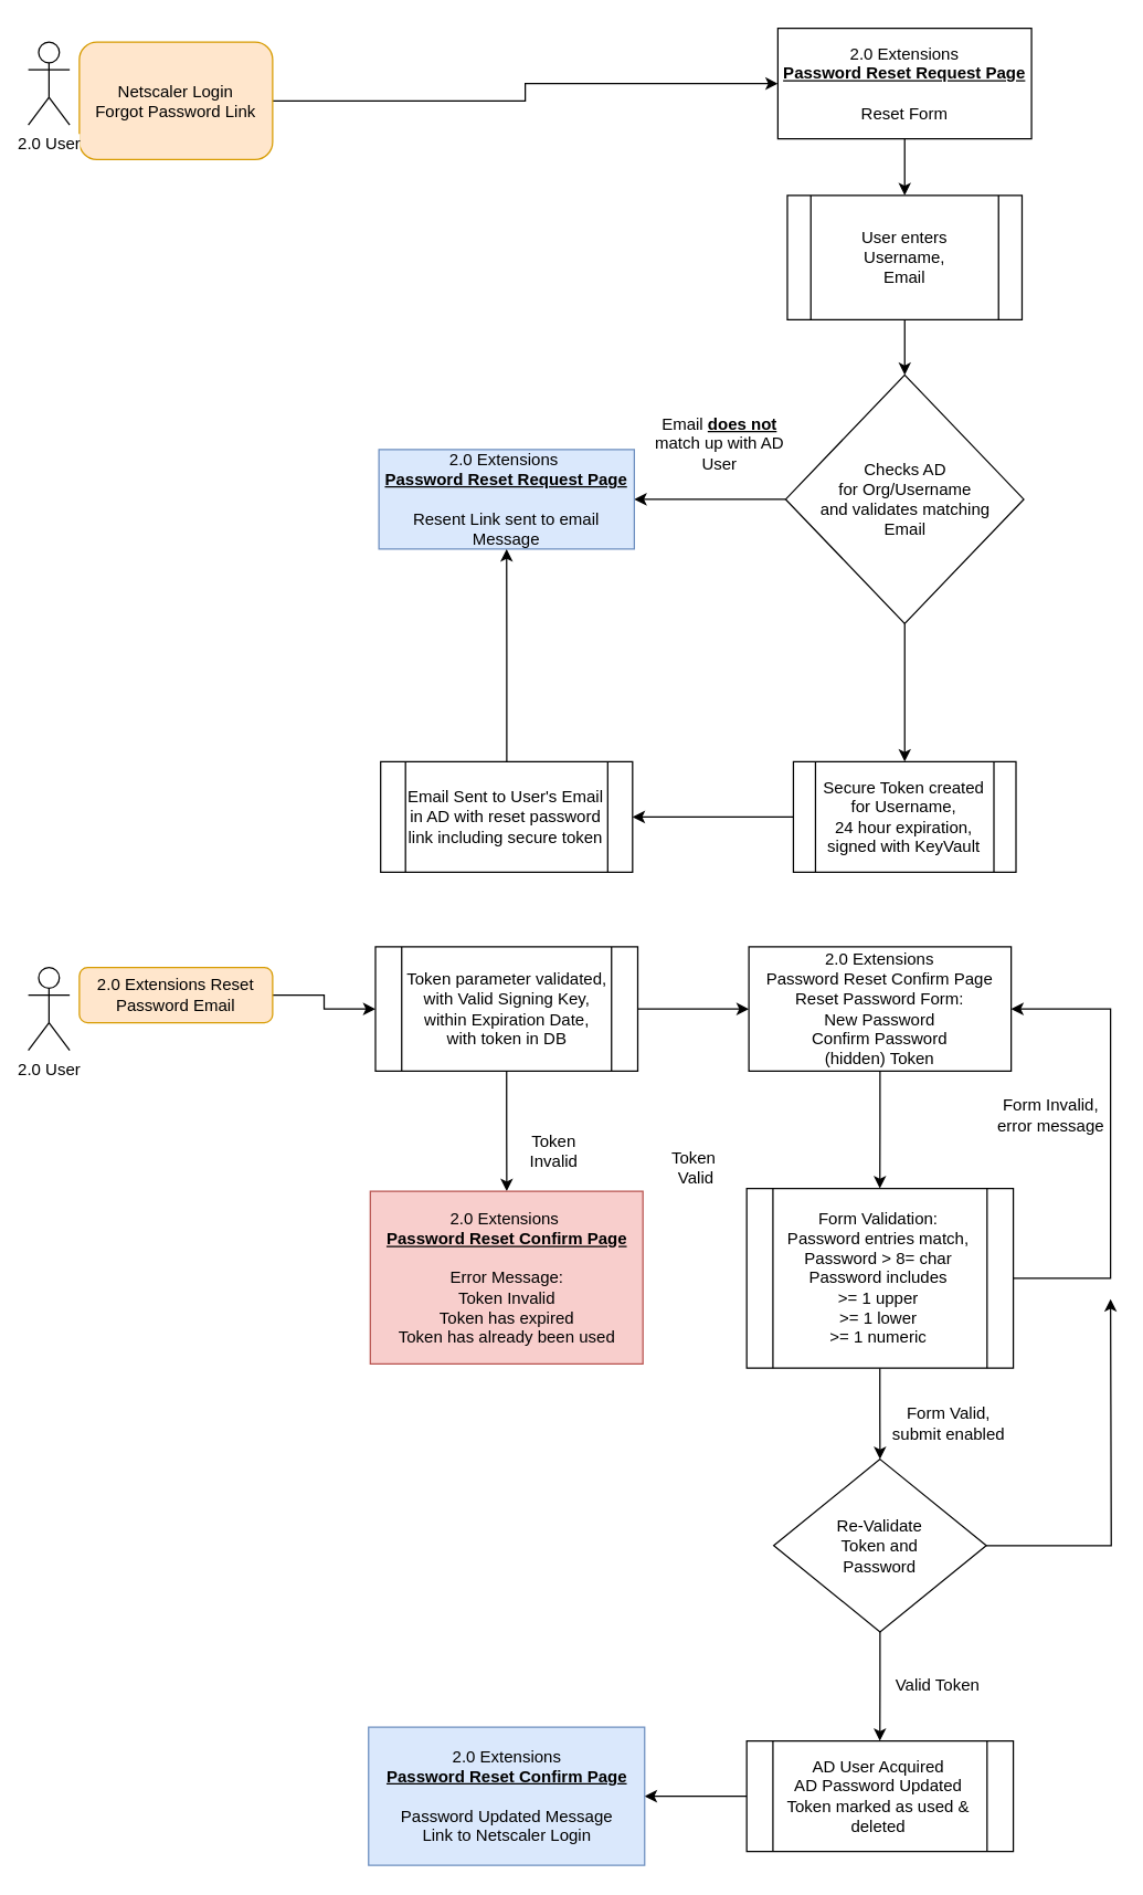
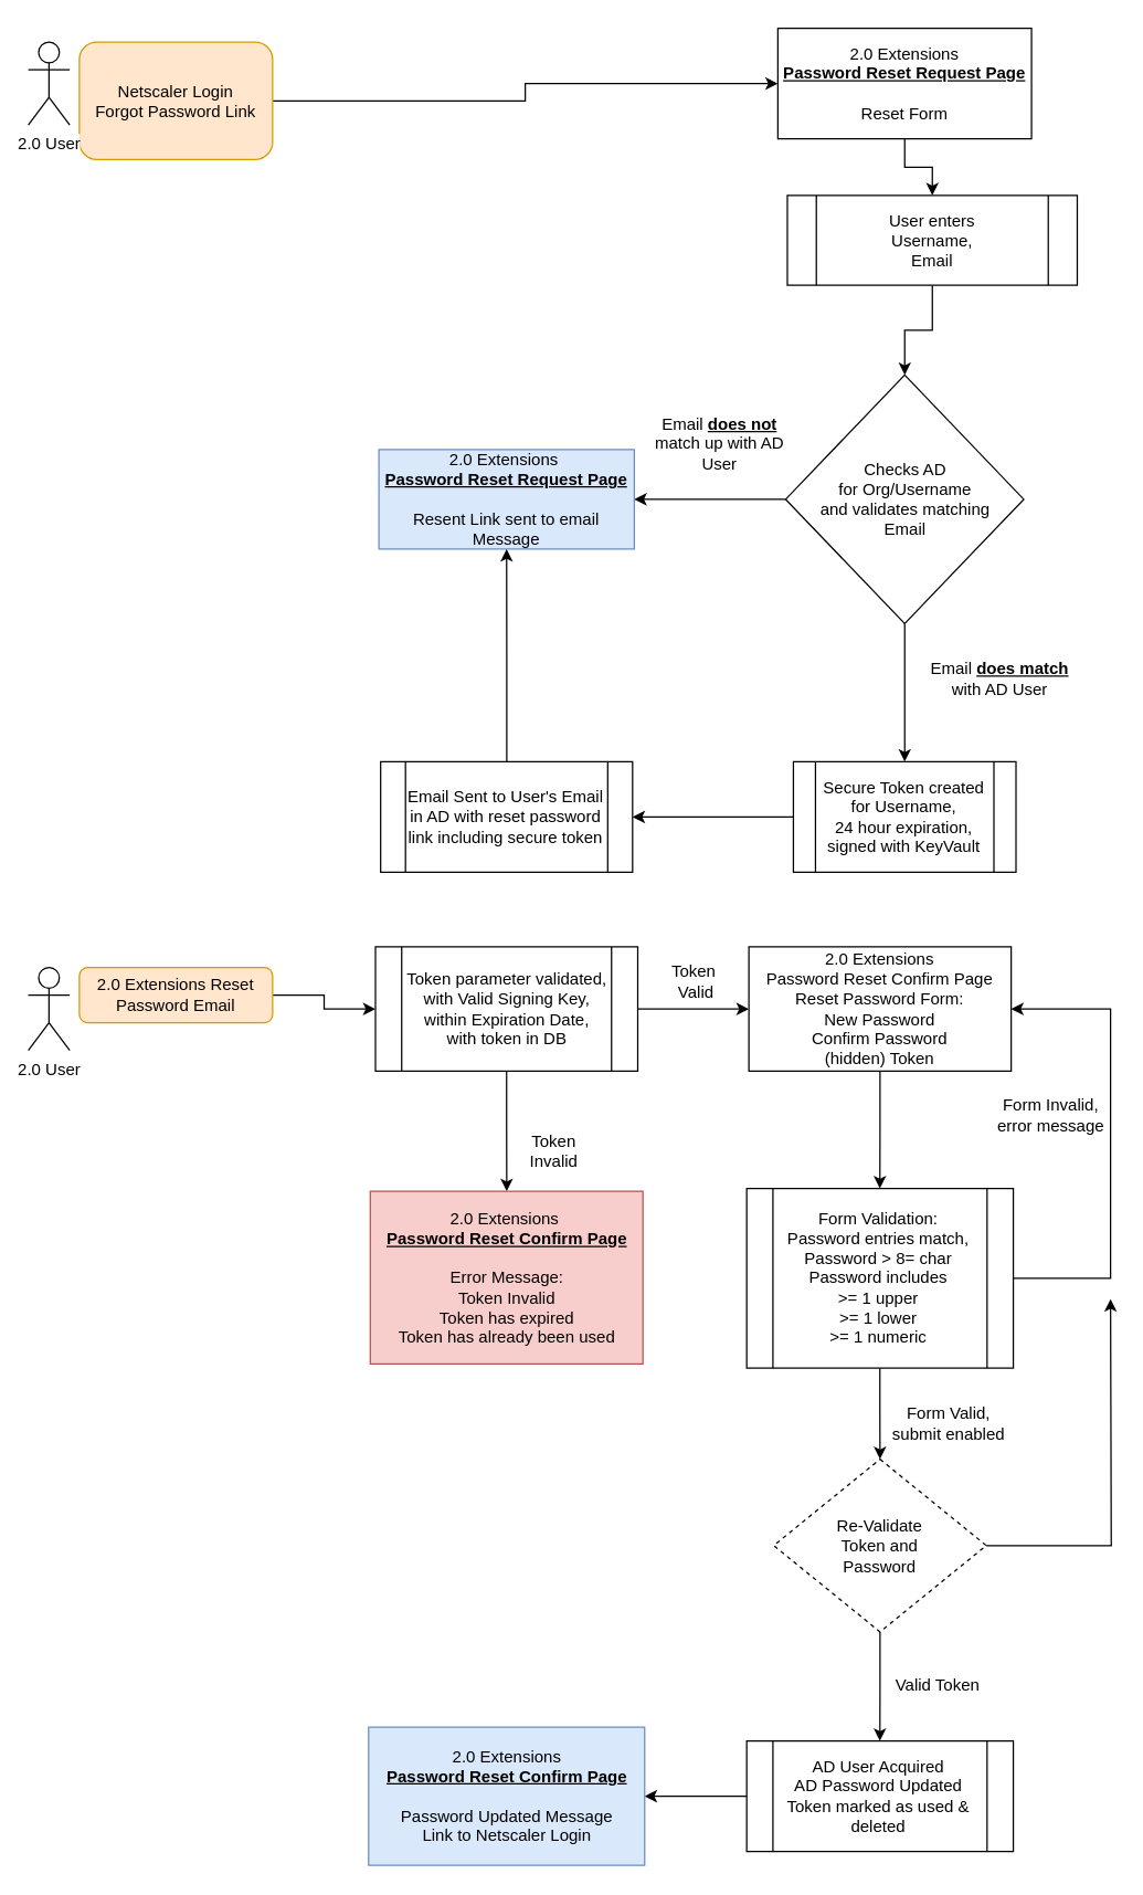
  <mxCell id="0" />
  <mxCell id="1" parent="0" />
  <mxCell id="2" value="" style="edgeStyle=orthogonalEdgeStyle;rounded=0;orthogonalLoop=1;jettySize=auto;html=1;entryX=0;entryY=0.5;entryDx=0;entryDy=0;" parent="1" source="3" target="5" edge="1"><mxGeometry relative="1" as="geometry"><mxPoint x="304" y="60" as="targetPoint" /></mxGeometry></mxCell>
  <mxCell id="3" value="Netscaler Login&lt;br&gt;Forgot Password Link" style="rounded=1;whiteSpace=wrap;html=1;fillColor=#ffe6cc;strokeColor=#d79b00;" parent="1" vertex="1"><mxGeometry x="57" y="30" width="140" height="85" as="geometry" /></mxCell>
  <mxCell id="4" value="" style="edgeStyle=orthogonalEdgeStyle;rounded=0;orthogonalLoop=1;jettySize=auto;html=1;" parent="1" source="5" target="7" edge="1"><mxGeometry relative="1" as="geometry" /></mxCell>
  <mxCell id="5" value="2.0 Extensions &lt;br&gt;&lt;b&gt;&lt;u&gt;Password Reset Request Page&lt;br&gt;&lt;/u&gt;&lt;/b&gt;&lt;br&gt;Reset Form" style="rounded=0;whiteSpace=wrap;html=1;" parent="1" vertex="1"><mxGeometry x="563" y="20" width="183.75" height="80" as="geometry" /></mxCell>
  <mxCell id="6" value="" style="edgeStyle=orthogonalEdgeStyle;rounded=0;orthogonalLoop=1;jettySize=auto;html=1;" parent="1" source="7" target="10" edge="1"><mxGeometry relative="1" as="geometry" /></mxCell>
- <mxCell id="7" value="User enters &lt;br&gt;Username, &lt;br&gt;Email" style="shape=process;whiteSpace=wrap;html=1;backgroundOutline=1;" parent="1" vertex="1"><mxGeometry x="569.875" y="141" width="170" height="90" as="geometry" /></mxCell>
+ <mxCell id="7" value="User enters &lt;br&gt;Username, &lt;br&gt;Email" style="shape=process;whiteSpace=wrap;html=1;backgroundOutline=1;" parent="1" vertex="1"><mxGeometry x="569.875" y="141" width="210" height="65" as="geometry" /></mxCell>
  <mxCell id="8" value="" style="edgeStyle=orthogonalEdgeStyle;rounded=0;orthogonalLoop=1;jettySize=auto;html=1;" parent="1" source="10" target="14" edge="1"><mxGeometry relative="1" as="geometry"><mxPoint x="656.5" y="531" as="targetPoint" /></mxGeometry></mxCell>
  <mxCell id="9" value="" style="edgeStyle=orthogonalEdgeStyle;rounded=0;orthogonalLoop=1;jettySize=auto;html=1;" parent="1" source="10" target="12" edge="1"><mxGeometry relative="1" as="geometry"><mxPoint x="490.25" y="361" as="targetPoint" /></mxGeometry></mxCell>
  <mxCell id="10" value="Checks AD &lt;br&gt;for Org/Username &lt;br&gt;and validates matching&lt;br&gt;Email" style="rhombus;whiteSpace=wrap;html=1;" parent="1" vertex="1"><mxGeometry x="568.625" y="271" width="172.5" height="180" as="geometry" /></mxCell>
  <mxCell id="11" value="2.0 User" style="shape=umlActor;verticalLabelPosition=bottom;labelBackgroundColor=#ffffff;verticalAlign=top;html=1;outlineConnect=0;" parent="1" vertex="1"><mxGeometry x="20" y="30" width="30" height="60" as="geometry" /></mxCell>
  <mxCell id="12" value="2.0 Extensions&amp;nbsp;&lt;br&gt;&lt;b&gt;&lt;u&gt;Password Reset Request Page&lt;br&gt;&lt;/u&gt;&lt;/b&gt;&lt;br&gt;Resent Link sent to email Message" style="rounded=0;whiteSpace=wrap;html=1;fillColor=#dae8fc;strokeColor=#6c8ebf;" parent="1" vertex="1"><mxGeometry x="274" y="325" width="185" height="72" as="geometry" /></mxCell>
  <mxCell id="13" value="" style="edgeStyle=orthogonalEdgeStyle;rounded=0;orthogonalLoop=1;jettySize=auto;html=1;entryX=1;entryY=0.5;entryDx=0;entryDy=0;" parent="1" source="14" target="20" edge="1"><mxGeometry relative="1" as="geometry"><mxPoint x="495.88" y="591" as="targetPoint" /></mxGeometry></mxCell>
  <mxCell id="14" value="Secure Token created for Username,&lt;br&gt;24 hour expiration,&lt;br&gt;signed with KeyVault" style="shape=process;whiteSpace=wrap;html=1;backgroundOutline=1;" parent="1" vertex="1"><mxGeometry x="574.25" y="551" width="161.25" height="80" as="geometry" /></mxCell>
+ <mxCell id="15" value="Email&amp;nbsp;&lt;b&gt;&lt;u&gt;does match &lt;/u&gt;&lt;/b&gt;with AD User" style="text;html=1;strokeColor=none;fillColor=none;align=center;verticalAlign=middle;whiteSpace=wrap;rounded=0;" parent="1" vertex="1"><mxGeometry x="664.005" y="481" width="120" height="20" as="geometry" /></mxCell>
  <mxCell id="16" value="Email&amp;nbsp;&lt;b&gt;&lt;u&gt;does not&lt;/u&gt;&lt;/b&gt; match up with AD User" style="text;html=1;strokeColor=none;fillColor=none;align=center;verticalAlign=middle;whiteSpace=wrap;rounded=0;" parent="1" vertex="1"><mxGeometry x="465.88" y="311" width="110" height="20" as="geometry" /></mxCell>
  <mxCell id="17" value="" style="edgeStyle=orthogonalEdgeStyle;rounded=0;orthogonalLoop=1;jettySize=auto;html=1;" parent="1" source="18" target="24" edge="1"><mxGeometry relative="1" as="geometry" /></mxCell>
  <mxCell id="18" value="2.0 Extensions Reset Password Email" style="rounded=1;whiteSpace=wrap;html=1;fillColor=#ffe6cc;strokeColor=#d79b00;" parent="1" vertex="1"><mxGeometry x="57" y="700" width="140" height="40" as="geometry" /></mxCell>
  <mxCell id="19" value="" style="edgeStyle=orthogonalEdgeStyle;rounded=0;orthogonalLoop=1;jettySize=auto;html=1;entryX=0.5;entryY=1;entryDx=0;entryDy=0;" parent="1" source="20" target="12" edge="1"><mxGeometry relative="1" as="geometry"><mxPoint x="371.5" y="471" as="targetPoint" /></mxGeometry></mxCell>
  <mxCell id="20" value="Email Sent to User's Email in AD with reset password link including secure token" style="shape=process;whiteSpace=wrap;html=1;backgroundOutline=1;" parent="1" vertex="1"><mxGeometry x="275.25" y="551" width="182.5" height="80" as="geometry" /></mxCell>
  <mxCell id="21" value="2.0 User" style="shape=umlActor;verticalLabelPosition=bottom;labelBackgroundColor=#ffffff;verticalAlign=top;html=1;outlineConnect=0;" parent="1" vertex="1"><mxGeometry x="20" y="700" width="30" height="60" as="geometry" /></mxCell>
  <mxCell id="22" value="" style="edgeStyle=orthogonalEdgeStyle;rounded=0;orthogonalLoop=1;jettySize=auto;html=1;" parent="1" source="24" target="27" edge="1"><mxGeometry relative="1" as="geometry" /></mxCell>
  <mxCell id="23" value="" style="edgeStyle=orthogonalEdgeStyle;rounded=0;orthogonalLoop=1;jettySize=auto;html=1;entryX=0;entryY=0.5;entryDx=0;entryDy=0;" parent="1" source="24" target="26" edge="1"><mxGeometry relative="1" as="geometry"><mxPoint x="554" y="730" as="targetPoint" /></mxGeometry></mxCell>
  <mxCell id="24" value="Token parameter validated,&lt;br&gt;with Valid Signing Key,&lt;br&gt;within Expiration Date,&lt;br&gt;with token in DB" style="shape=process;whiteSpace=wrap;html=1;backgroundOutline=1;" parent="1" vertex="1"><mxGeometry x="271.5" y="685" width="190" height="90" as="geometry" /></mxCell>
  <mxCell id="25" value="" style="edgeStyle=orthogonalEdgeStyle;rounded=0;orthogonalLoop=1;jettySize=auto;html=1;" parent="1" source="26" target="36" edge="1"><mxGeometry relative="1" as="geometry"><mxPoint x="637.13" y="855" as="targetPoint" /></mxGeometry></mxCell>
  <mxCell id="26" value="2.0 Extensions&lt;br&gt;Password Reset Confirm Page&lt;br&gt;Reset Password Form:&lt;br&gt;New Password&lt;br&gt;Confirm Password&lt;br&gt;(hidden) Token" style="rounded=0;whiteSpace=wrap;html=1;" parent="1" vertex="1"><mxGeometry x="542" y="685" width="190" height="90" as="geometry" /></mxCell>
  <mxCell id="27" value="2.0 Extensions&amp;nbsp;&lt;br&gt;&lt;b&gt;&lt;u&gt;Password Reset Confirm Page&lt;br&gt;&lt;/u&gt;&lt;/b&gt;&lt;br&gt;Error Message:&lt;br&gt;Token Invalid&lt;br&gt;Token has expired&lt;br&gt;Token has already been used" style="rounded=0;whiteSpace=wrap;html=1;fillColor=#f8cecc;strokeColor=#b85450;" parent="1" vertex="1"><mxGeometry x="267.75" y="862" width="197.5" height="125" as="geometry" /></mxCell>
  <mxCell id="28" value="Token Invalid" style="text;html=1;strokeColor=none;fillColor=none;align=center;verticalAlign=middle;whiteSpace=wrap;rounded=0;" parent="1" vertex="1"><mxGeometry x="381" y="823" width="40" height="20" as="geometry" /></mxCell>
- <mxCell id="29" value="Token&amp;nbsp;&lt;br&gt;Valid" style="text;html=1;strokeColor=none;fillColor=none;align=center;verticalAlign=middle;whiteSpace=wrap;rounded=0;" parent="1" vertex="1"><mxGeometry x="484" y="835" width="40" height="20" as="geometry" /></mxCell>
+ <mxCell id="29" value="Token&amp;nbsp;&lt;br&gt;Valid" style="text;html=1;strokeColor=none;fillColor=none;align=center;verticalAlign=middle;whiteSpace=wrap;rounded=0;" parent="1" vertex="1"><mxGeometry x="484" y="700" width="40" height="20" as="geometry" /></mxCell>
  <mxCell id="30" value="" style="edgeStyle=orthogonalEdgeStyle;rounded=0;orthogonalLoop=1;jettySize=auto;html=1;" parent="1" source="41" edge="1"><mxGeometry relative="1" as="geometry"><mxPoint x="733.69" y="1125" as="sourcePoint" /><mxPoint x="804" y="940" as="targetPoint" /></mxGeometry></mxCell>
  <mxCell id="31" value="" style="edgeStyle=orthogonalEdgeStyle;rounded=0;orthogonalLoop=1;jettySize=auto;html=1;" parent="1" source="41" target="33" edge="1"><mxGeometry relative="1" as="geometry"><mxPoint x="637.13" y="1180" as="sourcePoint" /></mxGeometry></mxCell>
  <mxCell id="32" value="" style="edgeStyle=orthogonalEdgeStyle;rounded=0;orthogonalLoop=1;jettySize=auto;html=1;" parent="1" source="33" target="40" edge="1"><mxGeometry relative="1" as="geometry" /></mxCell>
  <mxCell id="33" value="AD User Acquired&lt;br&gt;AD Password Updated&lt;br&gt;Token marked as used &amp;amp; deleted" style="shape=process;whiteSpace=wrap;html=1;backgroundOutline=1;" parent="1" vertex="1"><mxGeometry x="540.44" y="1260" width="193.12" height="80" as="geometry" /></mxCell>
  <mxCell id="34" value="" style="edgeStyle=orthogonalEdgeStyle;rounded=0;orthogonalLoop=1;jettySize=auto;html=1;" parent="1" source="36" target="41" edge="1"><mxGeometry relative="1" as="geometry"><mxPoint x="637.13" y="1070" as="targetPoint" /></mxGeometry></mxCell>
  <mxCell id="35" value="" style="edgeStyle=orthogonalEdgeStyle;rounded=0;orthogonalLoop=1;jettySize=auto;html=1;" parent="1" source="36" target="26" edge="1"><mxGeometry relative="1" as="geometry"><mxPoint x="824" y="720" as="targetPoint" /><Array as="points"><mxPoint x="804" y="925" /><mxPoint x="804" y="730" /></Array></mxGeometry></mxCell>
  <mxCell id="36" value="Form Validation:&lt;br&gt;Password entries match,&lt;br&gt;Password &amp;gt; 8= char&lt;br&gt;Password includes &lt;br&gt;&amp;gt;= 1 upper &lt;br&gt;&amp;gt;= 1 lower &lt;br&gt;&amp;gt;= 1 numeric" style="shape=process;whiteSpace=wrap;html=1;backgroundOutline=1;" parent="1" vertex="1"><mxGeometry x="540.44" y="860" width="193.12" height="130" as="geometry" /></mxCell>
  <mxCell id="37" value="Form Valid,&lt;br&gt;submit enabled" style="text;html=1;strokeColor=none;fillColor=none;align=center;verticalAlign=middle;whiteSpace=wrap;rounded=0;" parent="1" vertex="1"><mxGeometry x="642.13" y="1020" width="90" height="20" as="geometry" /></mxCell>
  <mxCell id="38" value="Form Invalid,&lt;br&gt;error message" style="text;html=1;strokeColor=none;fillColor=none;align=center;verticalAlign=middle;whiteSpace=wrap;rounded=0;" parent="1" vertex="1"><mxGeometry x="716" y="797" width="90" height="20" as="geometry" /></mxCell>
  <mxCell id="39" value="Valid Token" style="text;html=1;strokeColor=none;fillColor=none;align=center;verticalAlign=middle;whiteSpace=wrap;rounded=0;" parent="1" vertex="1"><mxGeometry x="644" y="1210" width="70" height="20" as="geometry" /></mxCell>
  <mxCell id="40" value="2.0 Extensions&lt;br&gt;&lt;b&gt;&lt;u&gt;Password Reset Confirm Page&lt;br&gt;&lt;/u&gt;&lt;/b&gt;&lt;br&gt;Password Updated Message&lt;br&gt;Link to Netscaler Login" style="rounded=0;whiteSpace=wrap;html=1;fillColor=#dae8fc;strokeColor=#6c8ebf;" parent="1" vertex="1"><mxGeometry x="266.5" y="1250" width="200" height="100" as="geometry" /></mxCell>
- <mxCell id="41" value="&lt;span&gt;Re-Validate&lt;br&gt;&lt;/span&gt;Token and &lt;br&gt;Password" style="rhombus;whiteSpace=wrap;html=1;" parent="1" vertex="1"><mxGeometry x="560" y="1056" width="154" height="125" as="geometry" /></mxCell>
+ <mxCell id="41" value="&lt;span&gt;Re-Validate&lt;br&gt;&lt;/span&gt;Token and &lt;br&gt;Password" style="rhombus;whiteSpace=wrap;html=1;dashed=1;" parent="1" vertex="1"><mxGeometry x="560" y="1056" width="154" height="125" as="geometry" /></mxCell>
